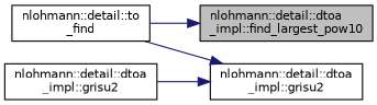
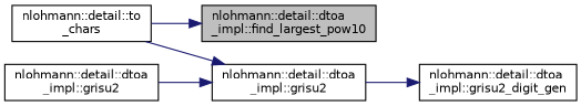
  digraph {
    rankdir=RL
    node [color=black fillcolor=white fontname=Helvetica fontsize=10 shape=record style=filled]
    edge [color=midnightblue dir=back fontname=Helvetica fontsize=10 labelfontname=Helvetica labelfontsize=10 style=solid]
    n1 [fillcolor=grey75 fontcolor=black height=0.2 label="nlohmann::detail::dtoa\l_impl::find_largest_pow10" width=0.4]
-   n2 [height=0.2 label="nlohmann::detail::to\l_find" width=0.4]
+   n2 [height=0.2 label="nlohmann::detail::to\l_chars" width=0.4]
+   n3 [height=0.2 label="nlohmann::detail::dtoa\l_impl::grisu2_digit_gen" width=0.4]
    n4 [height=0.2 label="nlohmann::detail::dtoa\l_impl::grisu2" width=0.4]
    n5 [height=0.2 label="nlohmann::detail::dtoa\l_impl::grisu2" width=0.4]
    n1 -> n2
+   n3 -> n4
    n4 -> n2
    n4 -> n5
  }
